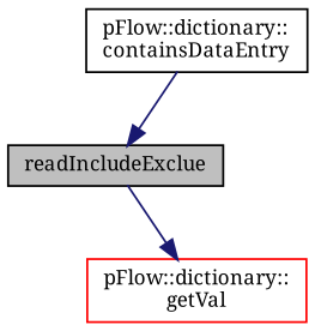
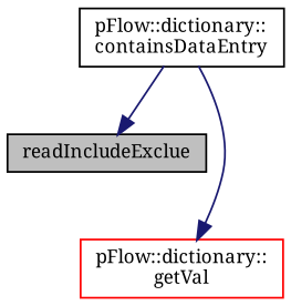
  digraph {
    fontname="Noto Serif"
    rankdir=TB
    node [color=black fillcolor=white fontname="Noto Serif" fontsize=10 shape=record style=filled]
    edge [color=midnightblue fontname="Noto Serif" fontsize=10 labelfontname=Helvetica labelfontsize=10 style=solid]
    n1 [fillcolor=grey75 fontcolor=black height=0.2 label=readIncludeExclue width=0.4]
    n2 [color=red height=0.2 label="pFlow::dictionary::\lgetVal" width=0.4]
    n3 [height=0.2 label="pFlow::dictionary::\lcontainsDataEntry" width=0.4]
-   n1 -> n2
+   n3 -> n2
    n3 -> n1
  }
